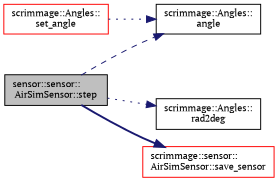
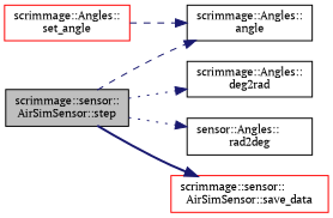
  digraph {
    fontname="PT Serif"
    rankdir=LR
    node [color=black fillcolor=white fontname="PT Serif" fontsize=10 shape=record style=filled]
    edge [color=midnightblue fontname="PT Serif" fontsize=10 labelfontname=Helvetica labelfontsize=10 style=dashed]
-   n1 [fillcolor=grey75 fontcolor=black height=0.2 label="sensor::sensor::\lAirSimSensor::step" width=0.4]
+   n1 [fillcolor=grey75 fontcolor=black height=0.2 label="scrimmage::sensor::\lAirSimSensor::step" width=0.4]
    n2 [height=0.2 label="scrimmage::Angles::\langle" width=0.4]
-   n4 [height=0.2 label="scrimmage::Angles::\lrad2deg" width=0.4]
-   n5 [color=red height=0.2 label="scrimmage::sensor::\lAirSimSensor::save_sensor" width=0.4]
+   n3 [height=0.2 label="scrimmage::Angles::\ldeg2rad" width=0.4]
+   n4 [height=0.2 label="sensor::Angles::\lrad2deg" width=0.4]
+   n5 [color=red height=0.2 label="scrimmage::sensor::\lAirSimSensor::save_data" width=0.4]
    n6 [color=red height=0.2 label="scrimmage::Angles::\lset_angle" width=0.4]
    n1 -> n2
+   n1 -> n3 [style=dotted]
    n1 -> n4 [style=dotted]
    n1 -> n5 [style=bold]
-   n6 -> n2 [style=dotted]
+   n6 -> n2
  }
